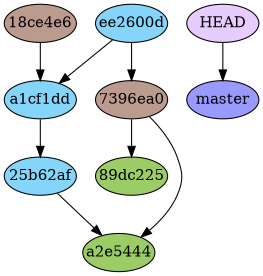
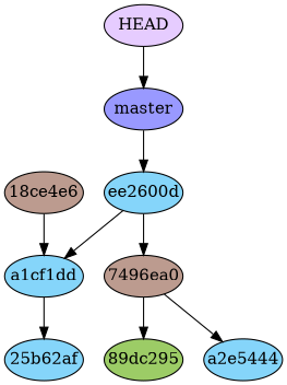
  digraph {
    node [fillcolor="#85d5fa" fixedsize=true style=filled]
-   n1 [fillcolor="#9ccc66" label="89dc225" width=0.95]
-   n2 [fillcolor="#9ccc66" label=a2e5444 width=0.95]
+   n1 [fillcolor="#9ccc66" label="89dc295" width=0.95]
+   n2 [label=a2e5444 width=0.95]
    n3 [label="25b62af" width=0.95]
-   n4 [fillcolor="#bc9b8f" label="7396ea0" width=0.95]
+   n4 [fillcolor="#bc9b8f" label="7496ea0" width=0.95]
    n5 [fillcolor="#bc9b8f" label="18ce4e6" width=0.95]
    n6 [label=a1cf1dd width=0.95]
    n7 [label=ee2600d width=0.95]
    n8 [fillcolor="#9999ff" label=master width=0.95]
    n9 [fillcolor="#e6ccff" label=HEAD width=0.95]
-   n3 -> n2
    n4 -> n1
    n4 -> n2
    n5 -> n6
    n6 -> n3
    n7 -> n4
    n7 -> n6
+   n8 -> n7
    n9 -> n8
  }
